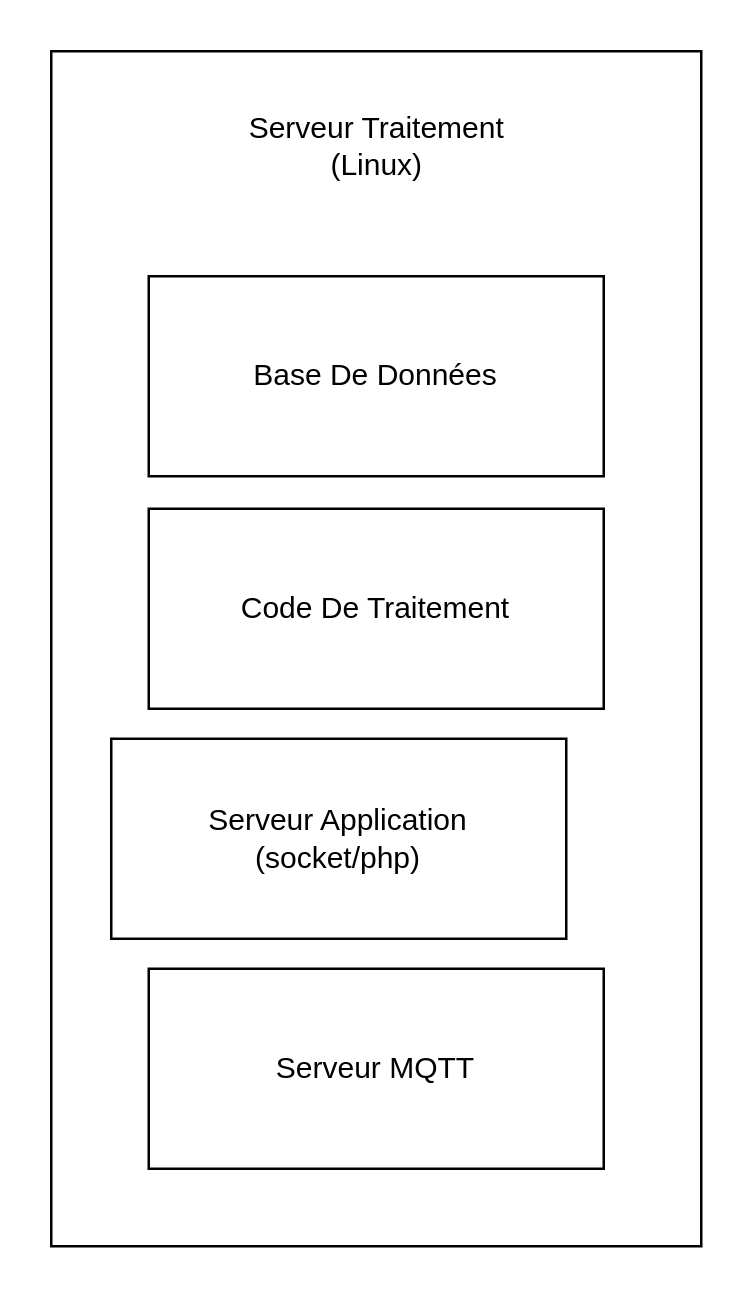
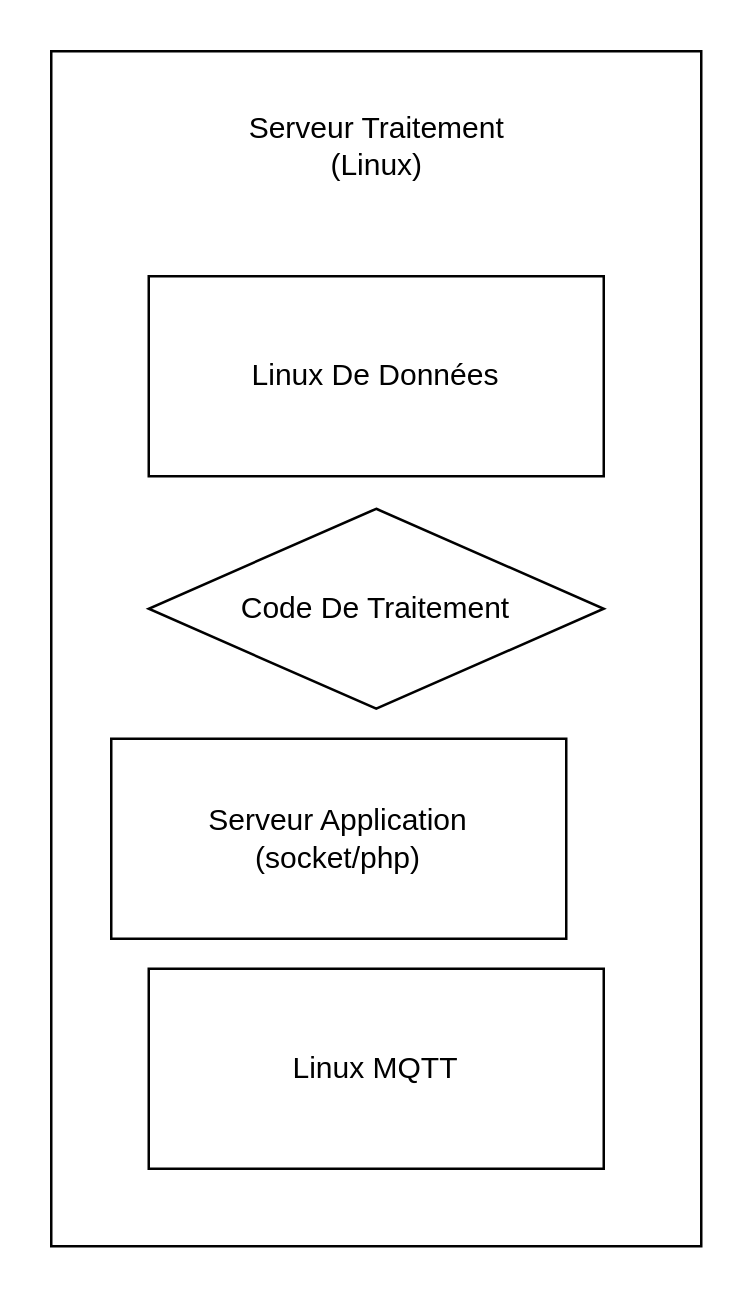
  <mxCell id="0" />
  <mxCell id="1" parent="0" />
  <mxCell id="2" value="" style="rounded=0;whiteSpace=wrap;html=1;" vertex="1" parent="1"><mxGeometry x="20" y="20" width="260" height="478" as="geometry" /></mxCell>
  <mxCell id="3" value="Serveur Traitement (Linux)" style="text;html=1;align=center;verticalAlign=middle;whiteSpace=wrap;rounded=0;" vertex="1" parent="1"><mxGeometry x="93.5" y="43" width="113" height="30" as="geometry" /></mxCell>
  <mxCell id="4" value="" style="group" vertex="1" connectable="0" parent="1"><mxGeometry x="59" y="110" width="182" height="80" as="geometry" /></mxCell>
- <mxCell id="5" value="Base De Données" style="rounded=0;whiteSpace=wrap;html=1;" vertex="1" parent="4"><mxGeometry width="182" height="80" as="geometry" /></mxCell>
- <mxCell id="6" value="Code De Traitement" style="rounded=0;whiteSpace=wrap;html=1;" vertex="1" parent="1"><mxGeometry x="59" y="203" width="182" height="80" as="geometry" /></mxCell>
+ <mxCell id="5" value="Linux De Données" style="rounded=0;whiteSpace=wrap;html=1;" vertex="1" parent="4"><mxGeometry width="182" height="80" as="geometry" /></mxCell>
+ <mxCell id="6" value="Code De Traitement" style="rhombus;whiteSpace=wrap;html=1;" vertex="1" parent="1"><mxGeometry x="59" y="203" width="182" height="80" as="geometry" /></mxCell>
  <mxCell id="7" value="Serveur Application&lt;br&gt;(socket/php)" style="rounded=0;whiteSpace=wrap;html=1;" vertex="1" parent="1"><mxGeometry x="44" y="295" width="182" height="80" as="geometry" /></mxCell>
- <mxCell id="8" value="Serveur MQTT" style="rounded=0;whiteSpace=wrap;html=1;" vertex="1" parent="1"><mxGeometry x="59" y="387" width="182" height="80" as="geometry" /></mxCell>
+ <mxCell id="8" value="Linux MQTT" style="rounded=0;whiteSpace=wrap;html=1;" vertex="1" parent="1"><mxGeometry x="59" y="387" width="182" height="80" as="geometry" /></mxCell>
